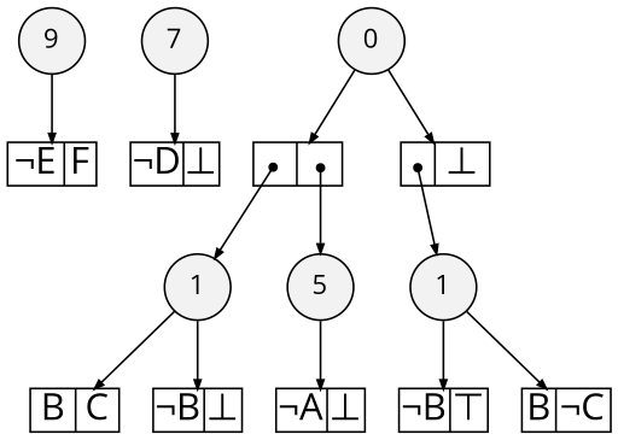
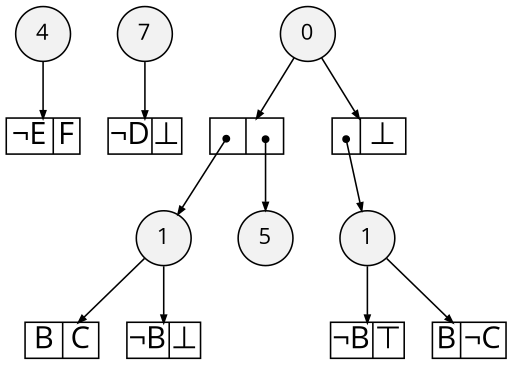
  digraph {
    fontname="Open Sans"
    node [fillcolor=white fontname="Open Sans" shape=record style=filled fixedsize=true fontsize=20]
    edge [arrowsize=.50 fontname="Open Sans"]
-   n1 [fillcolor=gray95 height=.25 label=9 shape=circle width=.25 fixedsize="" fontsize=""]
+   n1 [fillcolor=gray95 height=.25 label=4 shape=circle width=.25 fixedsize="" fontsize=""]
    n2 [fillcolor=gray95 height=.25 label=7 shape=circle width=.25 fixedsize="" fontsize=""]
    n3 [fillcolor=gray95 height=.25 label=5 shape=circle width=.25 fixedsize="" fontsize=""]
    n4 [fillcolor=gray95 height=.25 label=0 shape=circle width=.25 fixedsize="" fontsize=""]
    n5 [fillcolor=gray95 height=.25 label=1 shape=circle width=.25 fixedsize="" fontsize=""]
    n6 [fillcolor=gray95 height=.25 label=1 shape=circle width=.25 fixedsize="" fontsize=""]
    n7 [height=.30 label="<L>&not;E|<R>F" width=.65]
    n8 [height=.30 label="<L>&not;D|<R>&#8869;" width=.65]
-   n9 [height=.30 label="<L>&not;A|<R>&#8869;" width=.65]
    n10 [height=.30 label="<L>|<R>" width=.65]
    n11 [height=.30 label="<L>|<R>&#8869;" width=.65]
    n12 [height=.30 label="<L>B|<R>C" width=.65]
    n13 [height=.30 label="<L>&not;B|<R>&#8869;" width=.65]
    n14 [height=.30 label="<L>B|<R>&not;C" width=.65]
    n15 [height=.30 label="<L>&not;B|<R>&#8868;" width=.65]
    subgraph sub_1 {
      rank=same
      n1
    }
    subgraph sub_2 {
      rank=same
      n2
    }
    subgraph sub_3 {
      rank=same
      n3
    }
    subgraph sub_4 {
      rank=same
      n4
    }
    subgraph sub_5 {
      rank=same
      n5
      n6
    }
    n1 -> n7
    n2 -> n8
-   n3 -> n9
    n4 -> n10
    n4 -> n11
    n5 -> n12
    n5 -> n13
    n6 -> n14
    n6 -> n15
    n10 -> n3 [arrowtail=dot dir=both tailclip=false tailport="R:c"]
    n10 -> n5 [arrowtail=dot dir=both tailclip=false tailport="L:c"]
    n11 -> n6 [arrowtail=dot dir=both tailclip=false tailport="L:c"]
  }
